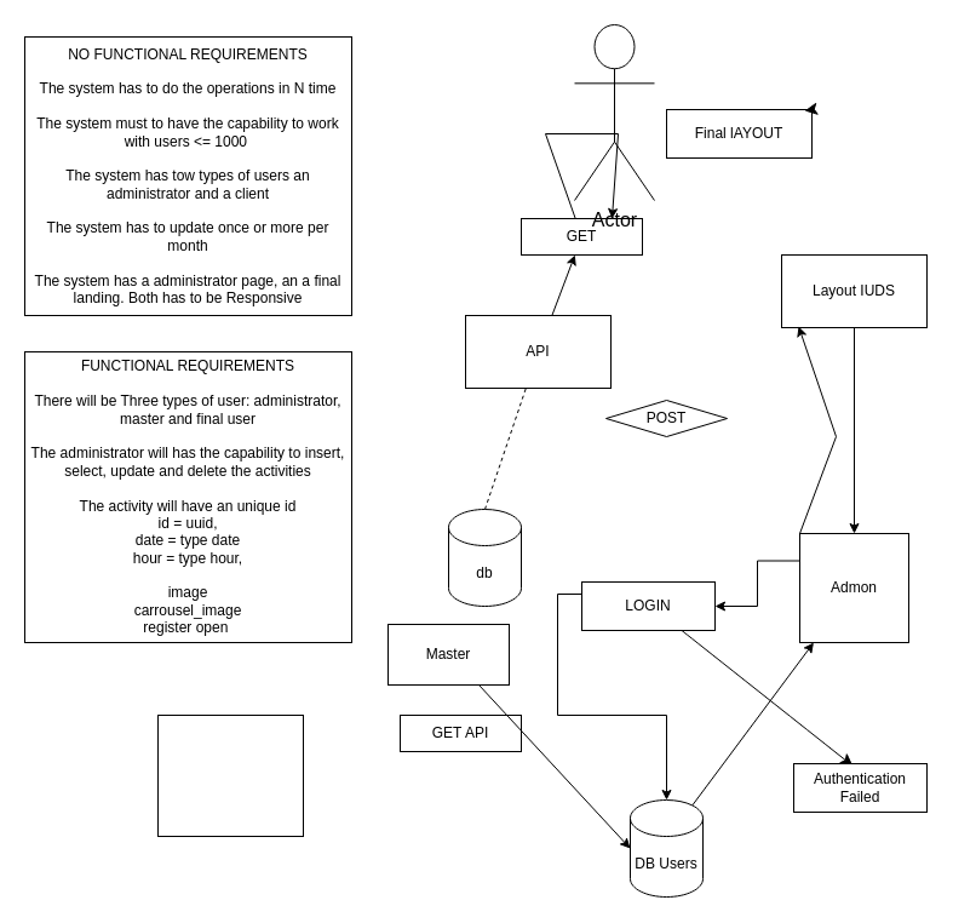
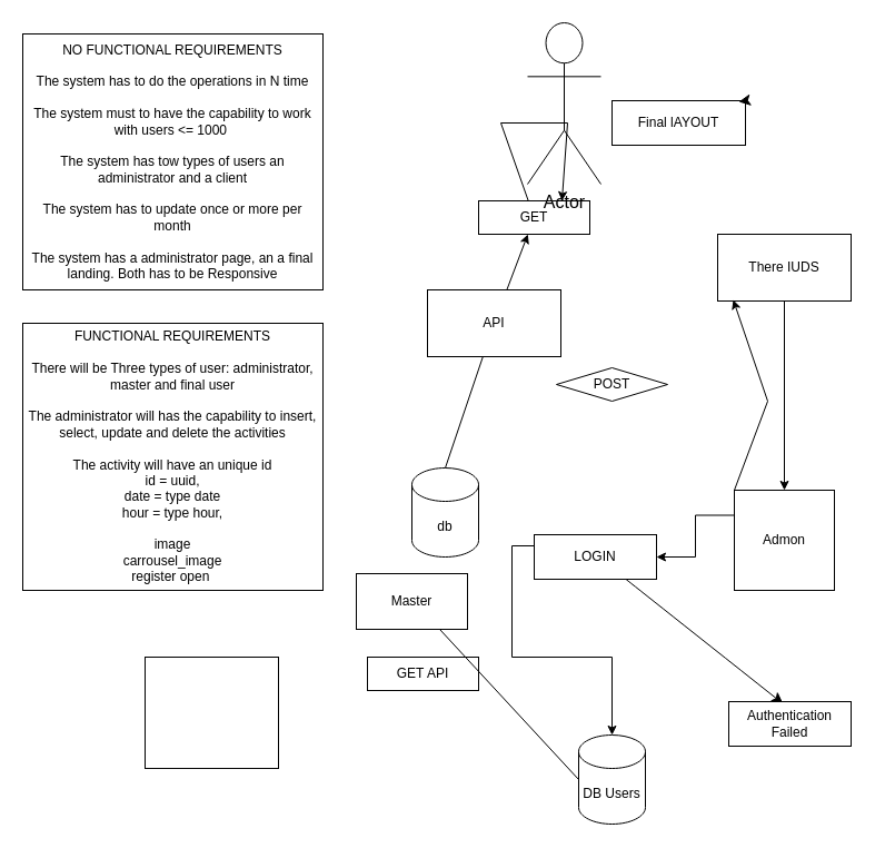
  <mxCell id="0" />
  <mxCell id="1" parent="0" />
  <mxCell id="2" value="NO FUNCTIONAL REQUIREMENTS&lt;br&gt;&lt;br&gt;The system has to do the operations in N time&lt;br&gt;&lt;br&gt;The system must to have the capability to work with users &amp;lt;= 1000&amp;nbsp;&lt;br&gt;&lt;br&gt;The system has tow types of users an administrator and a client&lt;br&gt;&lt;br&gt;The system has to update once or more per month&lt;br&gt;&lt;br&gt;The system has a administrator page, an a final landing. Both has to be Responsive" style="rounded=0;whiteSpace=wrap;html=1;" parent="1" vertex="1"><mxGeometry x="20" y="30" width="270" height="230" as="geometry" /></mxCell>
  <mxCell id="3" value="FUNCTIONAL REQUIREMENTS&lt;br&gt;&lt;br&gt;There will be Three types of user: administrator, master and final user&lt;br&gt;&lt;br&gt;The administrator will has the capability to insert, select, update and delete the activities&lt;br&gt;&lt;br&gt;The activity will have an unique id&lt;br&gt;id = uuid,&lt;br&gt;date = type date&lt;br&gt;hour = type hour,&lt;br&gt;&lt;br&gt;image&lt;br&gt;carrousel_image&lt;br&gt;register open&amp;nbsp;" style="rounded=0;whiteSpace=wrap;html=1;" parent="1" vertex="1"><mxGeometry x="20" y="290" width="270" height="240" as="geometry" /></mxCell>
  <mxCell id="4" value="API" style="rounded=0;whiteSpace=wrap;html=1;" parent="1" vertex="1"><mxGeometry x="384" y="260" width="120" height="60" as="geometry" /></mxCell>
  <mxCell id="5" value="db" style="shape=cylinder3;whiteSpace=wrap;html=1;boundedLbl=1;backgroundOutline=1;size=15;" parent="1" vertex="1"><mxGeometry x="370" y="420" width="60" height="80" as="geometry" /></mxCell>
- <mxCell id="6" value="" style="endArrow=none;html=1;rounded=0;exitX=0.5;exitY=0;exitDx=0;exitDy=0;exitPerimeter=0;dashed=1;" parent="1" source="5" target="4" edge="1"><mxGeometry width="50" height="50" relative="1" as="geometry"><mxPoint x="540" y="300" as="sourcePoint" /><mxPoint x="590" y="250" as="targetPoint" /></mxGeometry></mxCell>
+ <mxCell id="6" value="" style="endArrow=none;html=1;rounded=0;exitX=0.5;exitY=0;exitDx=0;exitDy=0;exitPerimeter=0;" parent="1" source="5" target="4" edge="1"><mxGeometry width="50" height="50" relative="1" as="geometry"><mxPoint x="540" y="300" as="sourcePoint" /><mxPoint x="590" y="250" as="targetPoint" /></mxGeometry></mxCell>
  <mxCell id="7" style="edgeStyle=orthogonalEdgeStyle;rounded=0;orthogonalLoop=1;jettySize=auto;html=1;exitX=0;exitY=0.25;exitDx=0;exitDy=0;" parent="1" source="20" target="12" edge="1"><mxGeometry relative="1" as="geometry" /></mxCell>
  <mxCell id="8" value="Admon" style="whiteSpace=wrap;html=1;aspect=fixed;" parent="1" vertex="1"><mxGeometry x="660" y="440" width="90" height="90" as="geometry" /></mxCell>
  <mxCell id="9" value="POST" style="rhombus;whiteSpace=wrap;html=1;" parent="1" vertex="1"><mxGeometry x="500" y="330" width="100" height="30" as="geometry" /></mxCell>
- <mxCell id="10" value="Layout IUDS" style="rounded=0;whiteSpace=wrap;html=1;" parent="1" vertex="1"><mxGeometry x="645" y="210" width="120" height="60" as="geometry" /></mxCell>
+ <mxCell id="10" value="There IUDS" style="rounded=0;whiteSpace=wrap;html=1;" parent="1" vertex="1"><mxGeometry x="645" y="210" width="120" height="60" as="geometry" /></mxCell>
  <mxCell id="11" value="" style="endArrow=classic;html=1;rounded=0;entryX=0.5;entryY=0;entryDx=0;entryDy=0;exitX=0.5;exitY=1;exitDx=0;exitDy=0;" parent="1" source="10" target="8" edge="1"><mxGeometry width="50" height="50" relative="1" as="geometry"><mxPoint x="510" y="300" as="sourcePoint" /><mxPoint x="560" y="250" as="targetPoint" /></mxGeometry></mxCell>
  <mxCell id="12" value="DB Users" style="shape=cylinder3;whiteSpace=wrap;html=1;boundedLbl=1;backgroundOutline=1;size=15;" parent="1" vertex="1"><mxGeometry x="520" y="660" width="60" height="80" as="geometry" /></mxCell>
- <mxCell id="13" value="" style="endArrow=classic;html=1;rounded=0;exitX=0.855;exitY=0;exitDx=0;exitDy=4.35;exitPerimeter=0;" parent="1" source="12" target="8" edge="1"><mxGeometry width="50" height="50" relative="1" as="geometry"><mxPoint x="561" y="569" as="sourcePoint" /><mxPoint x="590" y="570" as="targetPoint" /><Array as="points" /></mxGeometry></mxCell>
  <mxCell id="14" value="Master" style="rounded=0;whiteSpace=wrap;html=1;container=1;" parent="1" vertex="1"><mxGeometry x="320" y="515" width="100" height="50" as="geometry" /></mxCell>
  <mxCell id="15" value="GET API" style="rounded=0;whiteSpace=wrap;html=1;" parent="1" vertex="1"><mxGeometry x="330" y="590" width="100" height="30" as="geometry" /></mxCell>
- <mxCell id="16" value="" style="endArrow=classic;html=1;rounded=0;entryX=0;entryY=0.5;entryDx=0;entryDy=0;entryPerimeter=0;exitX=0.75;exitY=1;exitDx=0;exitDy=0;" parent="1" source="14" target="12" edge="1"><mxGeometry width="50" height="50" relative="1" as="geometry"><mxPoint x="480" y="480" as="sourcePoint" /><mxPoint x="530" y="430" as="targetPoint" /></mxGeometry></mxCell>
+ <mxCell id="16" value="" style="endArrow=none;html=1;rounded=0;entryX=0;entryY=0.5;entryDx=0;entryDy=0;entryPerimeter=0;exitX=0.75;exitY=1;exitDx=0;exitDy=0;" parent="1" source="14" target="12" edge="1"><mxGeometry width="50" height="50" relative="1" as="geometry"><mxPoint x="480" y="480" as="sourcePoint" /><mxPoint x="530" y="430" as="targetPoint" /></mxGeometry></mxCell>
  <mxCell id="17" value="" style="endArrow=classic;html=1;rounded=0;entryX=0.117;entryY=0.983;entryDx=0;entryDy=0;entryPerimeter=0;exitX=0;exitY=0;exitDx=0;exitDy=0;" parent="1" edge="1" target="10" source="8"><mxGeometry width="50" height="50" relative="1" as="geometry"><mxPoint x="480" y="480" as="sourcePoint" /><mxPoint x="530" y="430" as="targetPoint" /><Array as="points"><mxPoint x="690" y="360" /></Array></mxGeometry></mxCell>
  <mxCell id="18" value="" style="edgeStyle=orthogonalEdgeStyle;rounded=0;orthogonalLoop=1;jettySize=auto;html=1;exitX=0;exitY=0.25;exitDx=0;exitDy=0;" parent="1" source="8" target="20" edge="1"><mxGeometry relative="1" as="geometry"><mxPoint x="660" y="463" as="sourcePoint" /><mxPoint x="540" y="565" as="targetPoint" /></mxGeometry></mxCell>
  <mxCell id="19" style="edgeStyle=none;curved=1;rounded=0;orthogonalLoop=1;jettySize=auto;html=1;exitX=0.75;exitY=1;exitDx=0;exitDy=0;entryX=0.445;entryY=0.05;entryDx=0;entryDy=0;entryPerimeter=0;fontSize=12;startSize=8;endSize=8;" edge="1" parent="1" source="20" target="26"><mxGeometry relative="1" as="geometry" /></mxCell>
  <mxCell id="20" value="LOGIN" style="rounded=0;whiteSpace=wrap;html=1;" parent="1" vertex="1"><mxGeometry x="480" y="480" width="110" height="40" as="geometry" /></mxCell>
  <mxCell id="21" value="" style="endArrow=classic;html=1;rounded=0;entryX=0.75;entryY=0;entryDx=0;entryDy=0;" parent="1" source="24" target="24" edge="1"><mxGeometry width="50" height="50" relative="1" as="geometry"><mxPoint x="190" y="340" as="sourcePoint" /><mxPoint x="240" y="290" as="targetPoint" /><Array as="points"><mxPoint x="510" y="110" /></Array></mxGeometry></mxCell>
  <mxCell id="22" style="edgeStyle=none;curved=1;rounded=0;orthogonalLoop=1;jettySize=auto;html=1;exitX=0.25;exitY=0;exitDx=0;exitDy=0;fontSize=12;startSize=8;endSize=8;" edge="1" parent="1" source="24" target="24"><mxGeometry relative="1" as="geometry" /></mxCell>
  <mxCell id="23" value="" style="endArrow=classic;html=1;rounded=0;" edge="1" parent="1" source="4" target="24"><mxGeometry width="50" height="50" relative="1" as="geometry"><mxPoint x="453" y="260" as="sourcePoint" /><mxPoint x="494" y="121" as="targetPoint" /></mxGeometry></mxCell>
  <mxCell id="24" value="GET" style="rounded=0;whiteSpace=wrap;html=1;" parent="1" vertex="1"><mxGeometry x="430" y="180" width="100" height="30" as="geometry" /></mxCell>
  <mxCell id="25" value="Final lAYOUT" style="rounded=0;whiteSpace=wrap;html=1;" vertex="1" parent="1"><mxGeometry x="550" y="90" width="120" height="40" as="geometry" /></mxCell>
  <mxCell id="26" value="Authentication &lt;br&gt;Failed" style="rounded=0;whiteSpace=wrap;html=1;" vertex="1" parent="1"><mxGeometry x="655" y="630" width="110" height="40" as="geometry" /></mxCell>
  <mxCell id="27" value="Actor" style="shape=umlActor;verticalLabelPosition=bottom;verticalAlign=top;html=1;outlineConnect=0;fontSize=16;" vertex="1" parent="1"><mxGeometry x="474" y="20" width="66" height="145" as="geometry" /></mxCell>
  <mxCell id="28" value="" style="rounded=0;whiteSpace=wrap;html=1;fontSize=16;" vertex="1" parent="1"><mxGeometry x="130" y="590" width="120" height="100" as="geometry" /></mxCell>
  <mxCell id="29" style="edgeStyle=none;curved=1;rounded=0;orthogonalLoop=1;jettySize=auto;html=1;exitX=1;exitY=0;exitDx=0;exitDy=0;entryX=0.95;entryY=0.025;entryDx=0;entryDy=0;entryPerimeter=0;fontSize=12;startSize=8;endSize=8;" edge="1" parent="1" source="25" target="25"><mxGeometry relative="1" as="geometry" /></mxCell>
